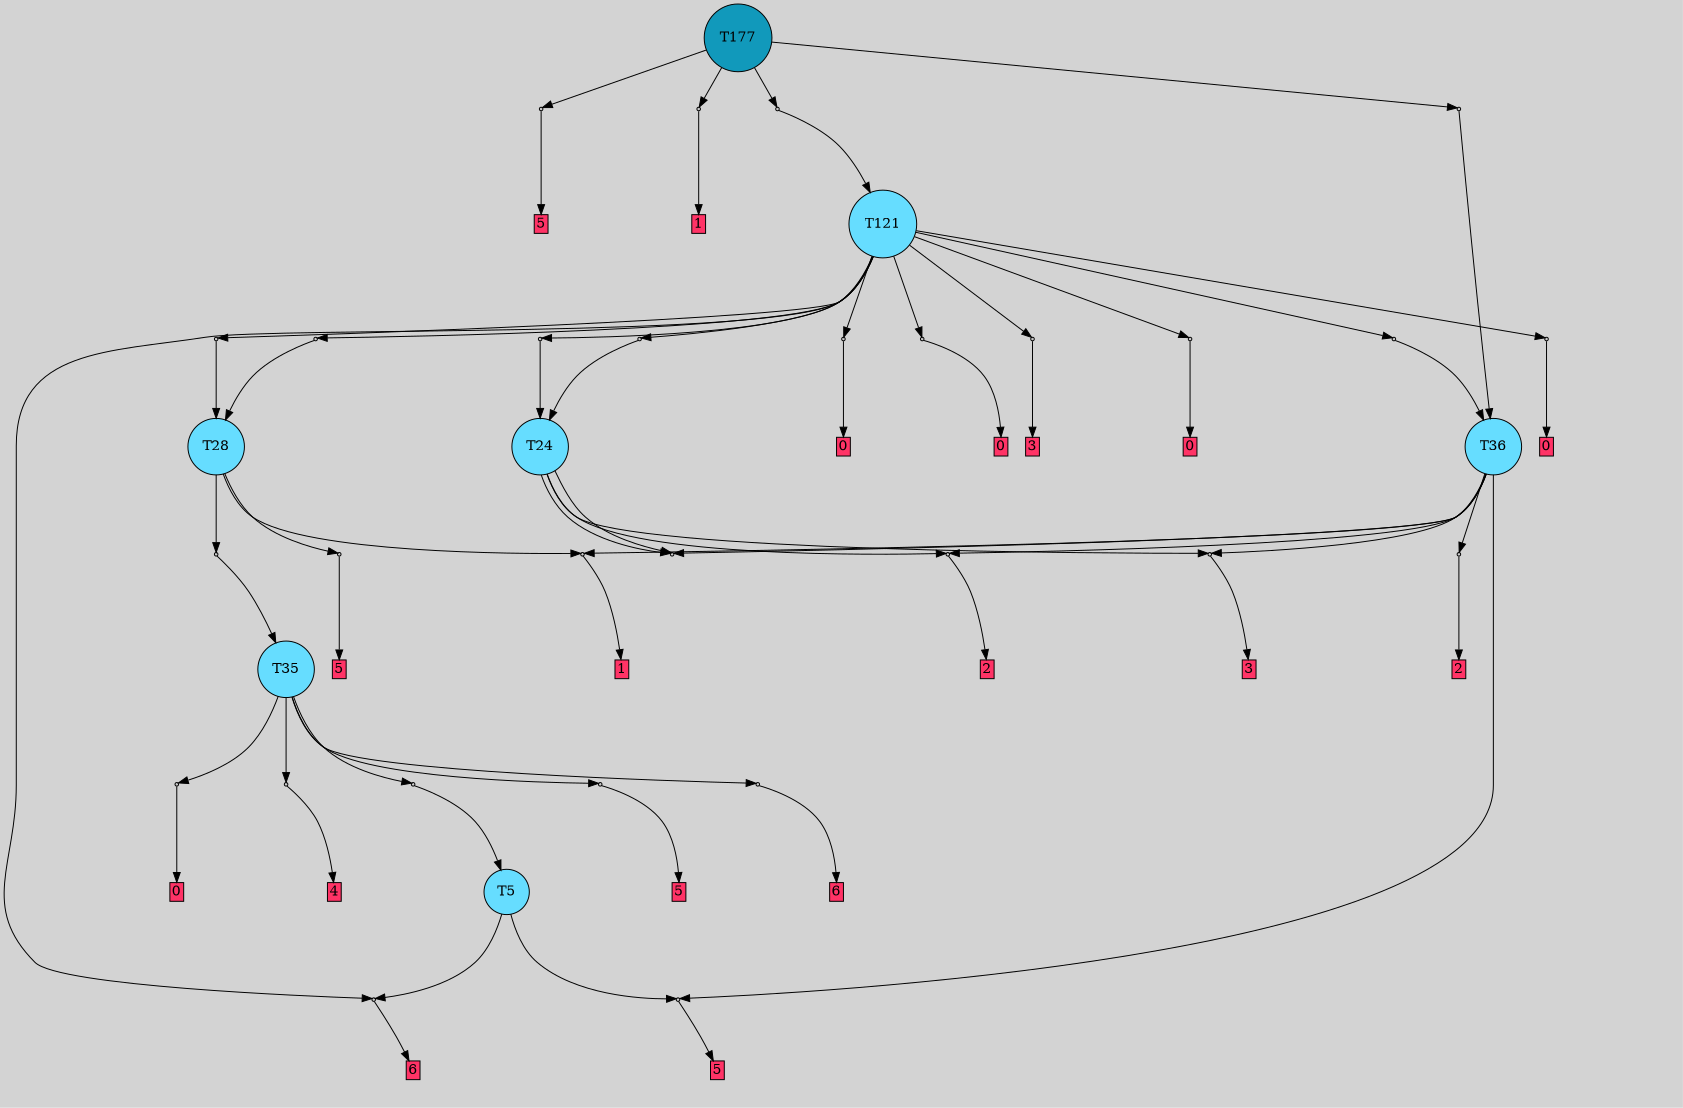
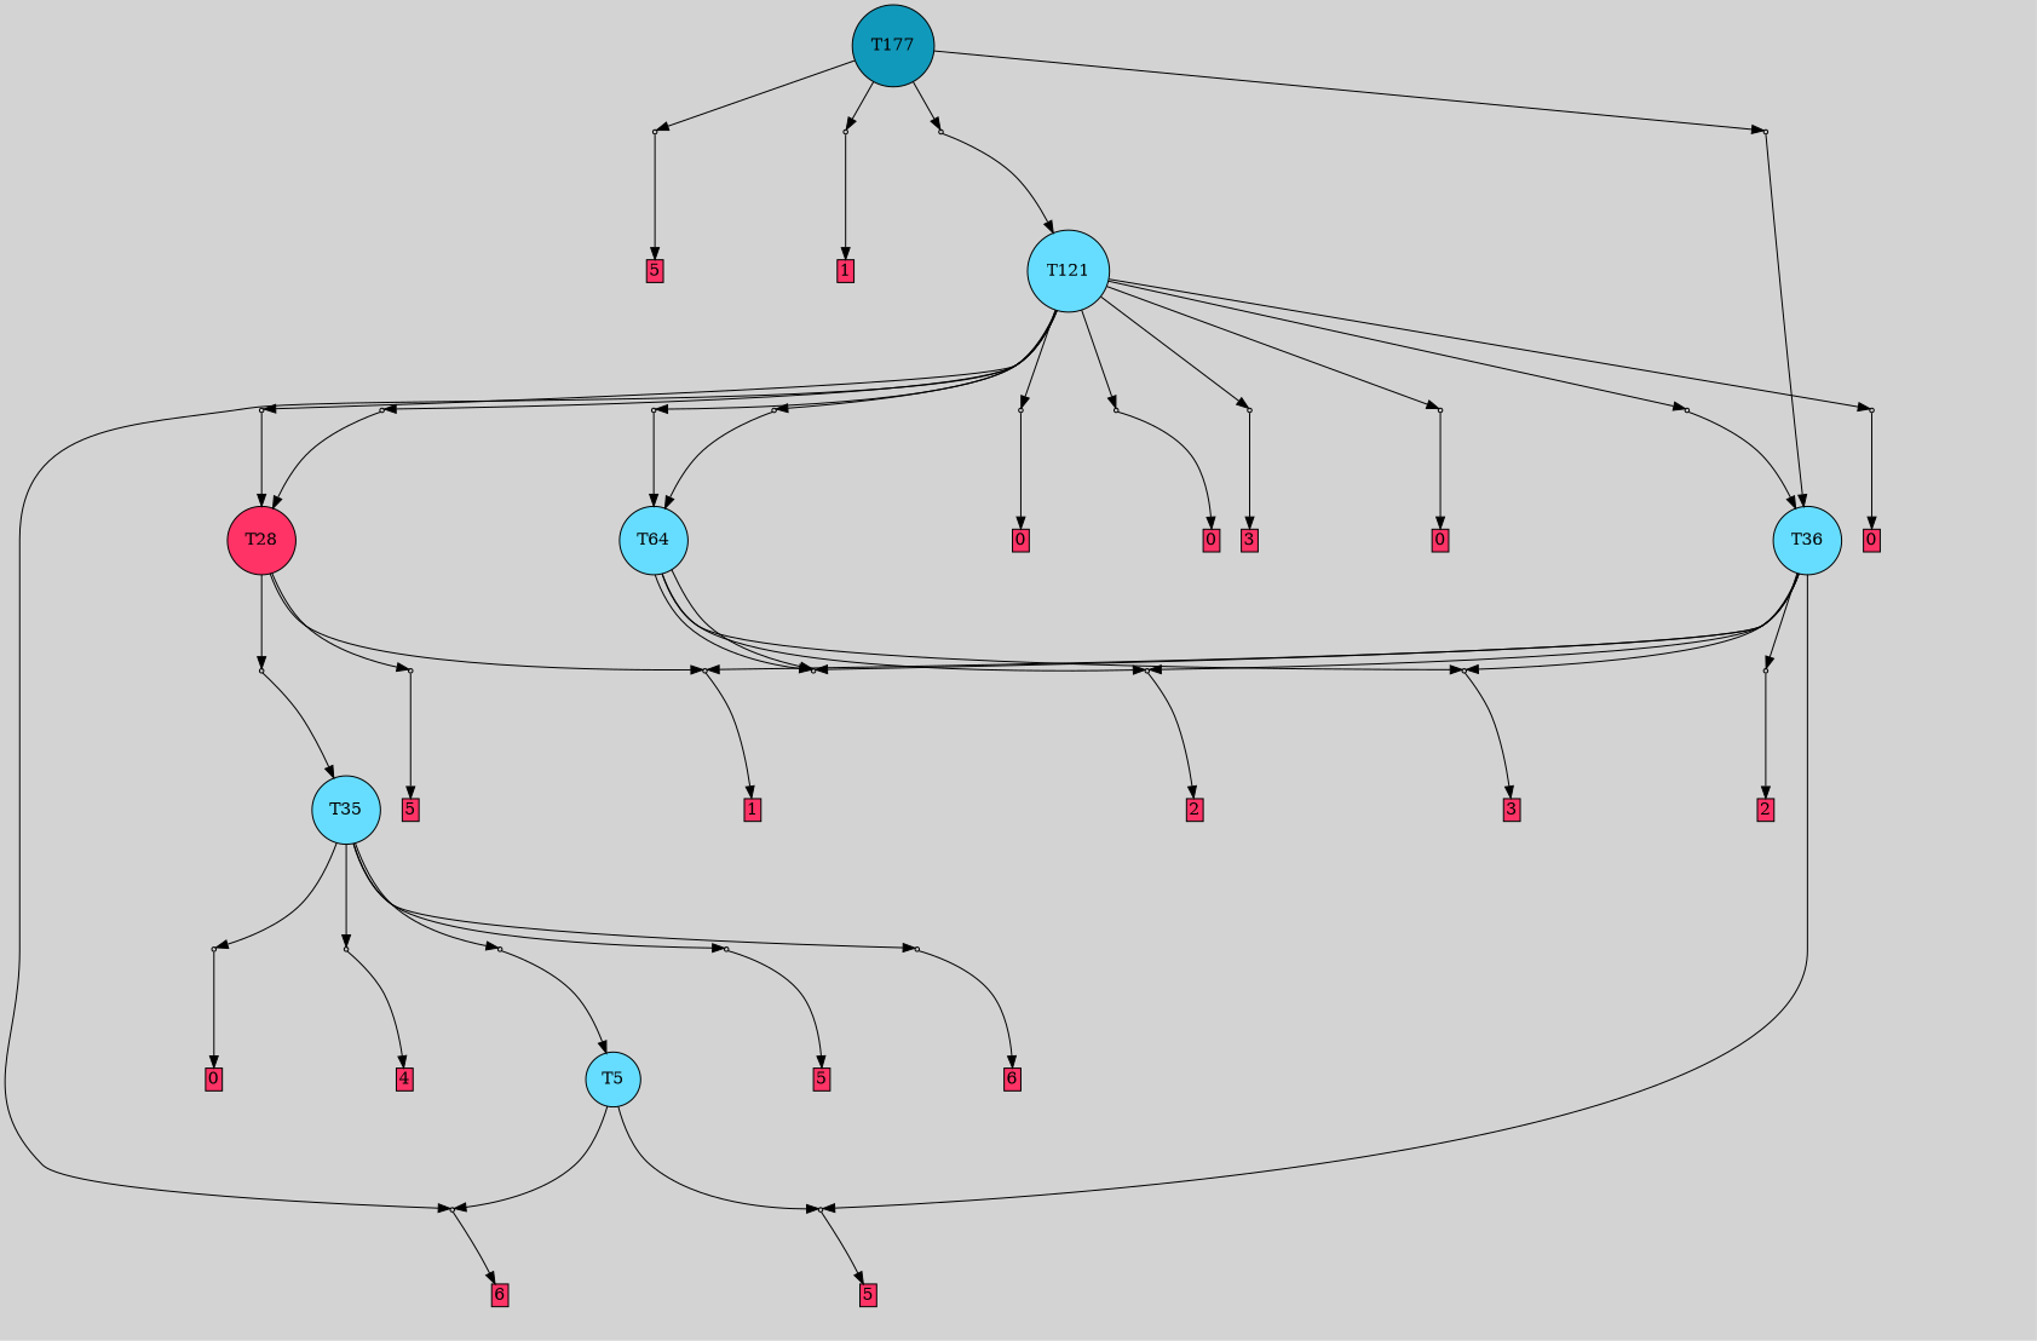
  digraph {
    bgcolor=lightgray
    node [shape=box style=filled]
    T177 [fillcolor="#1199bb" shape=circle]
    P6000 [fillcolor="#cccccc" shape=point]
    P6001 [fillcolor="#cccccc" shape=point]
    P6002 [fillcolor="#cccccc" shape=point]
    P6003 [fillcolor="#cccccc" shape=point]
    T5 [fillcolor="#66ddff" shape=circle]
    P5976 [fillcolor="#cccccc" shape=point]
    P5977 [fillcolor="#cccccc" shape=point]
    n9 [label="2|4&0|4#1|3&#92;n4|2&0|3#3|6&#92;n6|4&2|5#4|3&#92;n" style=invis]
    n10 [fillcolor="#ff3366" height=0 label=5 margin=0.03 width=0]
    n11 [label="6|4&1|4#4|4&#92;n7|2&0|6#2|2&#92;n1|3&3|6#1|7&#92;n2|6&4|0#1|7&#92;n" style=invis]
    n12 [fillcolor="#ff3366" height=0 label=6 margin=0.03 width=0]
    n13 [fillcolor="#66ddff" label=T35 shape=circle]
    P5978 [fillcolor="#cccccc" shape=point]
    P5979 [fillcolor="#cccccc" shape=point]
    P5980 [fillcolor="#cccccc" shape=point]
    P5981 [fillcolor="#cccccc" shape=point]
    P5982 [fillcolor="#cccccc" shape=point]
    n19 [label="1|1&3|4#0|1&#92;n3|3&1|0#0|6&#92;n6|4&4|6#3|7&#92;n7|5&4|2#0|6&#92;n3|6&2|6#0|0&#92;n2|6&1|3#0|4&#92;n6|3&3|6#3|3&#92;n4|1&0|3#0|5&#92;n1|0&2|5#0|1&#92;n" style=invis]
    n20 [fillcolor="#ff3366" height=0 label=0 margin=0.03 width=0]
    n21 [label="2|5&1|6#0|2&#92;n1|2&0|5#4|0&#92;n0|6&2|4#3|3&#92;n1|4&0|0#3|6&#92;n3|5&2|2#0|7&#92;n8|4&3|5#0|6&#92;n5|2&2|4#0|5&#92;n1|1&2|4#2|4&#92;n" style=invis]
    n22 [fillcolor="#ff3366" height=0 label=4 margin=0.03 width=0]
    n23 [label="7|6&2|6#0|1&#92;n1|6&3|1#3|3&#92;n2|4&3|4#2|7&#92;n0|3&0|1#3|6&#92;n6|0&4|3#2|1&#92;n" style=invis]
    n24 [fillcolor="#ff3366" height=0 label=5 margin=0.03 width=0]
    n25 [label="8|4&0|5#4|6&#92;n0|3&1|1#2|6&#92;n" style=invis]
    n26 [fillcolor="#ff3366" height=0 label=6 margin=0.03 width=0]
    n27 [label="8|0&1|7#3|0&#92;n5|7&3|0#3|0&#92;n" style=invis]
-   T24 [fillcolor="#66ddff" shape=circle]
+   T24 [fillcolor="#66ddff" shape=circle label=T64]
    P5983 [fillcolor="#cccccc" shape=point]
    P5984 [fillcolor="#cccccc" shape=point]
    P5985 [fillcolor="#cccccc" shape=point]
    n32 [label="7|0&2|7#0|0&#92;n7|4&2|1#0|3&#92;n2|7&2|4#0|1&#92;n1|4&2|1#2|2&#92;n1|7&3|0#3|4&#92;n" style=invis]
    n33 [fillcolor="#ff3366" height=0 label=2 margin=0.03 width=0]
    n34 [label="7|5&2|1#1|2&#92;n2|5&2|5#4|4&#92;n4|5&3|7#3|4&#92;n7|0&2|2#4|7&#92;n7|2&0|6#2|2&#92;n" style=invis]
    n35 [fillcolor="#ff3366" height=0 label=3 margin=0.03 width=0]
    n36 [label="1|1&1|1#2|4&#92;n1|3&4|3#2|5&#92;n2|4&1|4#2|5&#92;n1|1&3|1#0|0&#92;n2|0&3|3#3|4&#92;n6|0&0|2#1|4&#92;n6|1&0|7#4|3&#92;n2|2&0|5#1|3&#92;n5|4&0|7#3|0&#92;n" style=invis]
-   T28 [fillcolor="#66ddff" shape=circle]
+   T28 [fillcolor="#ff3366" shape=circle]
    P5986 [fillcolor="#cccccc" shape=point]
    P5987 [fillcolor="#cccccc" shape=point]
    P5988 [fillcolor="#cccccc" shape=point]
    n41 [label="1|1&3|4#0|1&#92;n3|3&1|0#0|6&#92;n2|6&1|3#0|4&#92;n2|5&1|3#3|4&#92;n7|5&4|2#0|6&#92;n3|6&2|6#0|0&#92;n6|4&4|6#3|7&#92;n6|3&3|6#3|3&#92;n4|1&0|3#0|5&#92;n1|0&2|5#0|1&#92;n" style=invis]
    n42 [label="4|3&1|4#3|1&#92;n6|3&2|0#0|3&#92;n7|0&4|1#1|5&#92;n4|4&4|7#0|2&#92;n6|6&1|0#2|7&#92;n0|0&4|1#1|1&#92;n3|2&2|2#0|0&#92;n6|0&3|4#1|1&#92;n8|6&1|3#4|0&#92;n" style=invis]
    n43 [fillcolor="#ff3366" height=0 label=5 margin=0.03 width=0]
    n44 [label="6|2&1|0#2|1&#92;n7|1&3|7#4|0&#92;n6|4&4|4#3|3&#92;n3|0&3|1#2|7&#92;n5|6&0|0#3|5&#92;n3|0&1|3#0|6&#92;n2|6&0|4#0|6&#92;n7|1&2|0#3|5&#92;n4|1&1|4#2|6&#92;n" style=invis]
    n45 [fillcolor="#ff3366" height=0 label=1 margin=0.03 width=0]
    T36 [fillcolor="#66ddff" shape=circle]
    P5989 [fillcolor="#cccccc" shape=point]
    n48 [label="7|0&2|7#0|0&#92;n7|4&2|1#0|3&#92;n1|4&2|6#2|2&#92;n2|7&2|4#0|1&#92;n1|7&3|0#3|4&#92;n" style=invis]
    n49 [fillcolor="#ff3366" height=0 label=2 margin=0.03 width=0]
    T121 [fillcolor="#66ddff" shape=circle]
    P5990 [fillcolor="#cccccc" shape=point]
    P5991 [fillcolor="#cccccc" shape=point]
    P5992 [fillcolor="#cccccc" shape=point]
    P5993 [fillcolor="#cccccc" shape=point]
    P5994 [fillcolor="#cccccc" shape=point]
    P5995 [fillcolor="#cccccc" shape=point]
    P5996 [fillcolor="#cccccc" shape=point]
    P5997 [fillcolor="#cccccc" shape=point]
    P5998 [fillcolor="#cccccc" shape=point]
    P5999 [fillcolor="#cccccc" shape=point]
    n61 [label="3|1&1|1#2|4&#92;n1|0&4|2#4|1&#92;n2|0&3|3#3|4&#92;n1|1&3|1#0|5&#92;n2|4&1|4#2|5&#92;n2|2&0|5#1|3&#92;n6|1&0|7#4|3&#92;n5|4&0|7#3|0&#92;n" style=invis]
    n62 [fillcolor="#ff3366" height=0 label=0 margin=0.03 width=0]
    n63 [label="1|4&3|7#2|5&#92;n6|2&2|3#0|7&#92;n2|0&1|4#1|0&#92;n6|3&3|4#3|2&#92;n0|6&0|6#4|5&#92;n8|7&2|2#4|0&#92;n6|7&0|3#4|6&#92;n5|3&4|4#1|5&#92;n2|7&2|2#4|0&#92;n" style=invis]
    n64 [label="2|6&2|0#3|1&#92;n2|6&4|3#0|4&#92;n2|0&3|0#3|4&#92;n7|5&4|2#0|6&#92;n6|3&3|4#3|3&#92;n3|6&2|6#0|0&#92;n3|3&1|0#0|6&#92;n1|0&2|5#0|1&#92;n" style=invis]
    n65 [fillcolor="#ff3366" height=0 label=0 margin=0.03 width=0]
    n66 [label="6|6&0|2#0|6&#92;n8|1&4|2#4|1&#92;n2|0&4|4#2|2&#92;n" style=invis]
    n67 [label="2|3&2|4#4|2&#92;n1|0&0|3#1|1&#92;n1|3&3|0#0|4&#92;n" style=invis]
    n68 [fillcolor="#ff3366" height=0 label=3 margin=0.03 width=0]
    n69 [label="6|2&1|0#2|1&#92;n2|6&0|4#0|6&#92;n6|4&4|4#3|3&#92;n3|0&3|1#2|1&#92;n3|0&1|3#0|6&#92;n5|7&0|0#3|5&#92;n7|1&3|7#4|0&#92;n7|1&2|0#3|5&#92;n4|1&1|4#2|6&#92;n" style=invis]
    n70 [label="1|1&3|1#0|0&#92;n2|2&0|5#1|3&#92;n1|0&4|2#4|1&#92;n1|3&4|3#2|5&#92;n2|0&4|3#3|4&#92;n3|1&1|1#2|4&#92;n2|4&1|4#2|5&#92;n1|3&3|0#1|5&#92;n5|4&0|7#3|0&#92;n" style=invis]
    n71 [fillcolor="#ff3366" height=0 label=0 margin=0.03 width=0]
    n72 [label="7|4&4|4#3|6&#92;n6|5&3|2#3|0&#92;n8|3&4|2#4|7&#92;n8|7&0|3#4|6&#92;n6|3&4|4#1|1&#92;n7|0&2|7#2|0&#92;n3|1&1|2#4|6&#92;n6|1&3|4#3|5&#92;n7|7&3|6#4|5&#92;n" style=invis]
    n73 [fillcolor="#ff3366" height=0 label=0 margin=0.03 width=0]
    n74 [label="6|1&2|3#0|3&#92;n2|0&4|6#1|7&#92;n6|6&0|2#0|6&#92;n" style=invis]
    n75 [label="2|0&1|4#1|0&#92;n5|3&4|3#1|6&#92;n1|0&3|7#4|5&#92;n4|5&3|1#4|0&#92;n3|7&0|5#2|6&#92;n7|4&2|4#3|6&#92;n0|6&0|6#4|5&#92;n" style=invis]
    n76 [label="4|0&3|7#2|1&#92;n8|3&3|1#4|6&#92;n3|4&1|1#1|1&#92;n6|4&3|7#2|7&#92;n5|5&4|2#4|1&#92;n0|2&3|0#4|7&#92;n7|2&0|0#2|1&#92;n4|1&0|3#1|5&#92;n" style=invis]
    n77 [fillcolor="#ff3366" height=0 label=5 margin=0.03 width=0]
    n78 [label="5|6&0|0#3|5&#92;n7|1&3|7#4|0&#92;n6|4&4|4#3|3&#92;n3|0&3|1#4|7&#92;n6|2&1|0#2|1&#92;n3|0&1|3#0|6&#92;n7|1&2|2#3|5&#92;n7|1&1|7#1|0&#92;n2|6&0|4#0|6&#92;n4|1&1|4#2|6&#92;n" style=invis]
    n79 [fillcolor="#ff3366" height=0 label=1 margin=0.03 width=0]
    n80 [label="2|4&1|7#2|6&#92;n2|0&4|5#2|5&#92;n1|6&0|7#0|6&#92;n6|6&0|2#0|6&#92;n8|1&4|2#4|1&#92;n8|7&2|1#4|3&#92;n8|2&1|4#2|1&#92;n" style=invis]
    n81 [label="6|2&1|0#2|1&#92;n5|7&0|0#1|5&#92;n0|5&4|6#0|0&#92;n3|0&3|1#2|1&#92;n6|4&4|4#3|3&#92;n3|0&1|3#0|6&#92;n2|6&0|4#0|6&#92;n2|6&2|7#3|5&#92;n7|1&0|7#4|0&#92;n7|1&2|0#3|5&#92;n" style=invis]
    subgraph sub_1 {
      rank=same
      T177
    }
    T177 -> P6000
    T177 -> P6001
    T177 -> P6002
    T177 -> P6003
    P6000 -> n76 [style=invis]
    P6000 -> n77
    P6001 -> n78 [style=invis]
    P6001 -> n79
    P6002 -> T121
    P6002 -> n80 [style=invis]
    P6003 -> T36
    P6003 -> n81 [style=invis]
    T5 -> P5976
    T5 -> P5977
    P5976 -> n9 [style=invis]
    P5976 -> n10
    P5977 -> n11 [style=invis]
    P5977 -> n12
    n13 -> P5978
    n13 -> P5979
    n13 -> P5980
    n13 -> P5981
    n13 -> P5982
    P5978 -> n19 [style=invis]
    P5978 -> n20
    P5979 -> n21 [style=invis]
    P5979 -> n22
    P5980 -> n23 [style=invis]
    P5980 -> n24
    P5981 -> n25 [style=invis]
    P5981 -> n26
    P5982 -> T5
    P5982 -> n27 [style=invis]
    T24 -> P5983
    T24 -> P5984
    T24 -> P5985
    T24 -> P5985
    P5983 -> n32 [style=invis]
    P5983 -> n33
    P5984 -> n34 [style=invis]
    P5984 -> n35
    P5985 -> n36 [style=invis]
    T28 -> P5986
    T28 -> P5987
    T28 -> P5988
    P5986 -> n13
    P5986 -> n41 [style=invis]
    P5987 -> n42 [style=invis]
    P5987 -> n43
    P5988 -> n44 [style=invis]
    P5988 -> n45
    T36 -> P5976
    T36 -> P5983
    T36 -> P5984
    T36 -> P5985
    T36 -> P5988
    T36 -> P5989
    P5989 -> n48 [style=invis]
    P5989 -> n49
    T121 -> P5977
    T121 -> P5990
    T121 -> P5991
    T121 -> P5992
    T121 -> P5993
    T121 -> P5994
    T121 -> P5995
    T121 -> P5996
    T121 -> P5997
    T121 -> P5998
    T121 -> P5999
    P5990 -> n61 [style=invis]
    P5990 -> n62
    P5991 -> T28
    P5991 -> n63 [style=invis]
    P5992 -> n64 [style=invis]
    P5992 -> n65
    P5993 -> T24
    P5993 -> n66 [style=invis]
    P5994 -> n67 [style=invis]
    P5994 -> n68
    P5995 -> T36
    P5995 -> n69 [style=invis]
    P5996 -> n70 [style=invis]
    P5996 -> n71
    P5997 -> n72 [style=invis]
    P5997 -> n73
    P5998 -> T24
    P5998 -> n74 [style=invis]
    P5999 -> T28
    P5999 -> n75 [style=invis]
  }
